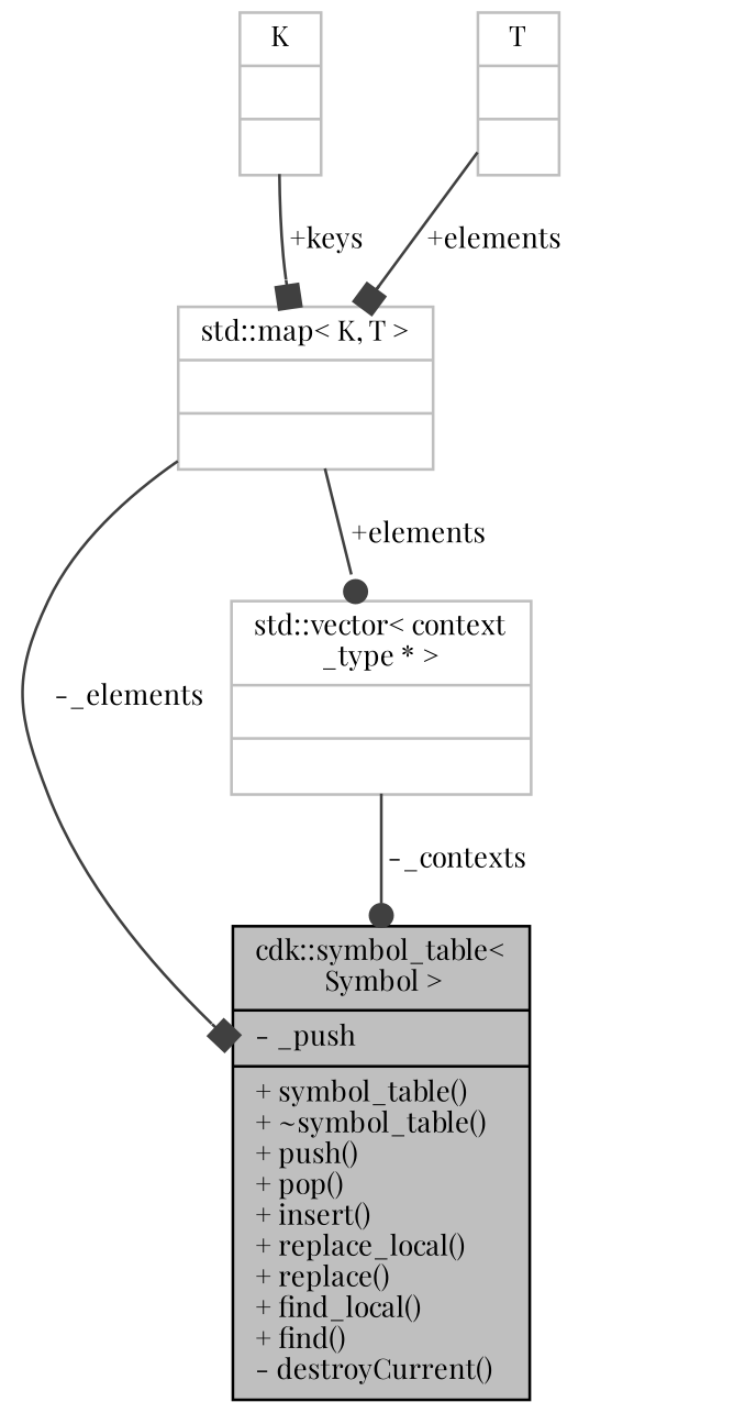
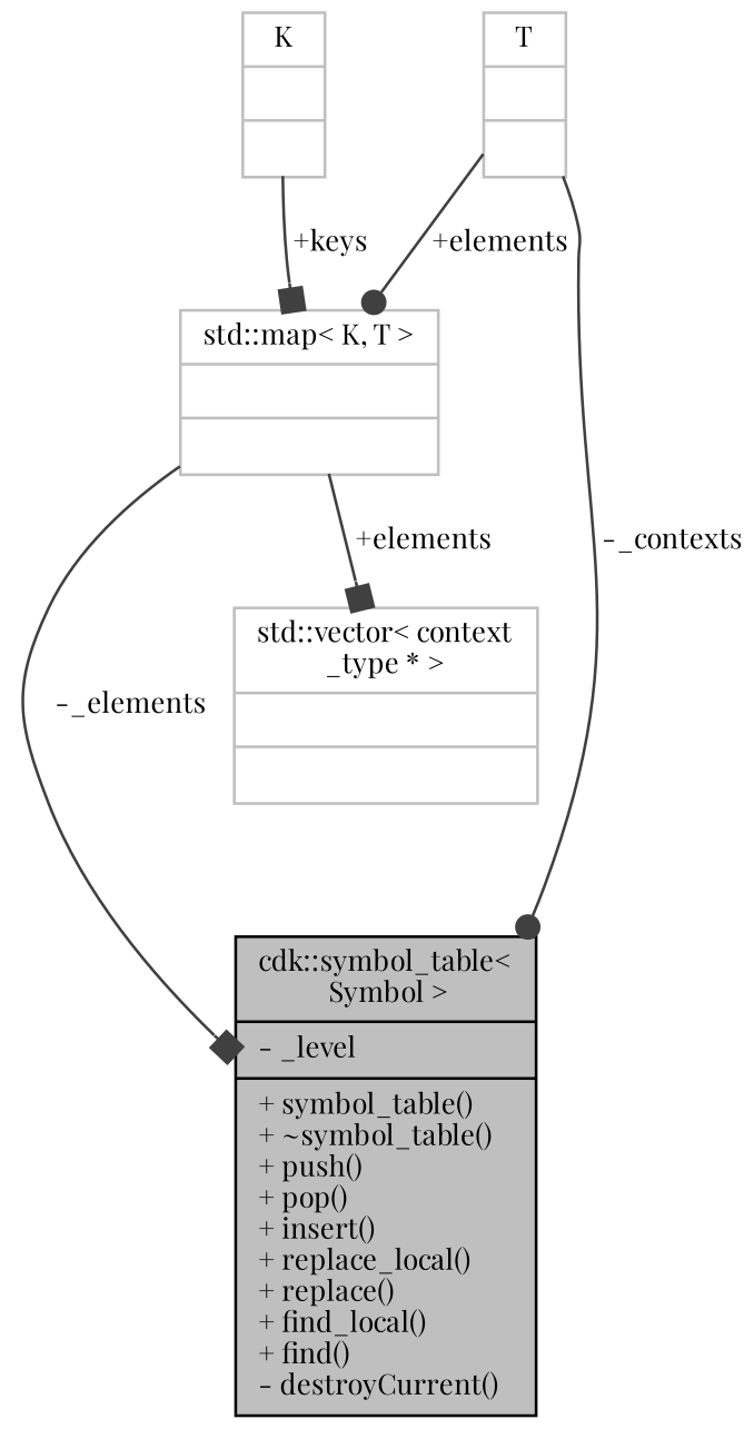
  digraph {
    fontname="Playfair Display"
    node [color=grey75 fillcolor=white fontname="Playfair Display" fontsize=10 shape=record style=filled]
    edge [arrowhead=box color=grey25 fontname="Playfair Display" fontsize=10 labelfontname=Helvetica labelfontsize=10 style=solid]
-   n1 [color=black fillcolor=grey75 fontcolor=black height=0.2 label="{cdk::symbol_table\<\l Symbol \>\n|- _push\l|+ symbol_table()\l+ ~symbol_table()\l+ push()\l+ pop()\l+ insert()\l+ replace_local()\l+ replace()\l+ find_local()\l+ find()\l- destroyCurrent()\l}" width=0.4]
+   n1 [color=black fillcolor=grey75 fontcolor=black height=0.2 label="{cdk::symbol_table\<\l Symbol \>\n|- _level\l|+ symbol_table()\l+ ~symbol_table()\l+ push()\l+ pop()\l+ insert()\l+ replace_local()\l+ replace()\l+ find_local()\l+ find()\l- destroyCurrent()\l}" width=0.4]
    n2 [height=0.2 label="{std::map\< K, T \>\n||}" width=0.4]
    n3 [height=0.2 label="{std::vector\< context\l_type * \>\n||}" width=0.4]
    n4 [height=0.2 label="{K\n||}" width=0.4]
    n5 [height=0.2 label="{T\n||}" width=0.4]
    n2 -> n1 [label=" -_elements"]
-   n2 -> n3 [arrowhead=dot label=" +elements"]
-   n3 -> n1 [arrowhead=dot label=" -_contexts"]
+   n2 -> n3 [label=" +elements"]
+   n5 -> n1 [arrowhead=dot label=" -_contexts"]
    n4 -> n2 [label=" +keys"]
-   n5 -> n2 [label=" +elements"]
+   n5 -> n2 [arrowhead=dot label=" +elements"]
  }
